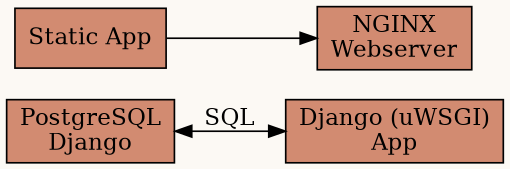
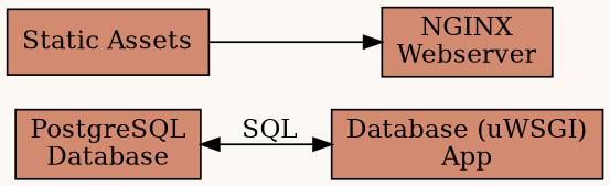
  digraph {
    bgcolor="#fcf9f4"
    rankdir=LR
    node [fillcolor="#d28b71" shape=box style=filled]
-   n1 [label="PostgreSQL\nDjango"]
-   n2 [label="Django (uWSGI)\nApp"]
-   n3 [label="Static App"]
+   n1 [label="PostgreSQL\nDatabase"]
+   n2 [label="Database (uWSGI)\nApp"]
+   n3 [label="Static Assets"]
    n4 [label="NGINX\nWebserver"]
    n1 -> n2 [dir=both label=SQL]
    n3 -> n4
  }
